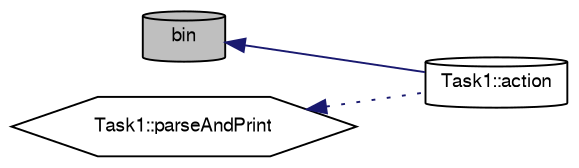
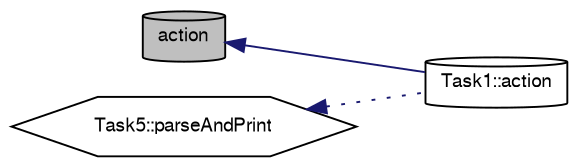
  digraph {
    rankdir=LR
    node [color=black fontname=FreeSans fontsize=10 shape=cylinder]
    edge [color=midnightblue dir=back fontname=FreeSans fontsize=10 labelfontname=FreeSans labelfontsize=10]
-   n1 [fillcolor=grey75 fontcolor=black height=0.2 label=bin style=filled width=0.4]
+   n1 [fillcolor=grey75 fontcolor=black height=0.2 label=action style=filled width=0.4]
    n2 [height=0.2 label="Task1::action" width=0.4]
-   n3 [height=0.2 label="Task1::parseAndPrint" shape=hexagon width=0.4]
+   n3 [height=0.2 label="Task5::parseAndPrint" shape=hexagon width=0.4]
    n1 -> n2 [style=solid]
    n3 -> n2 [style=dotted]
  }
